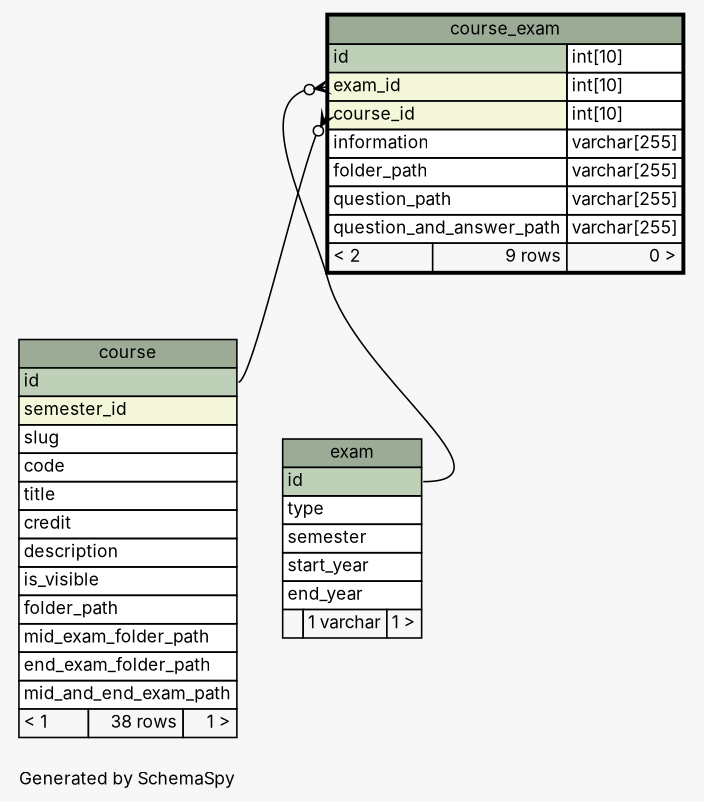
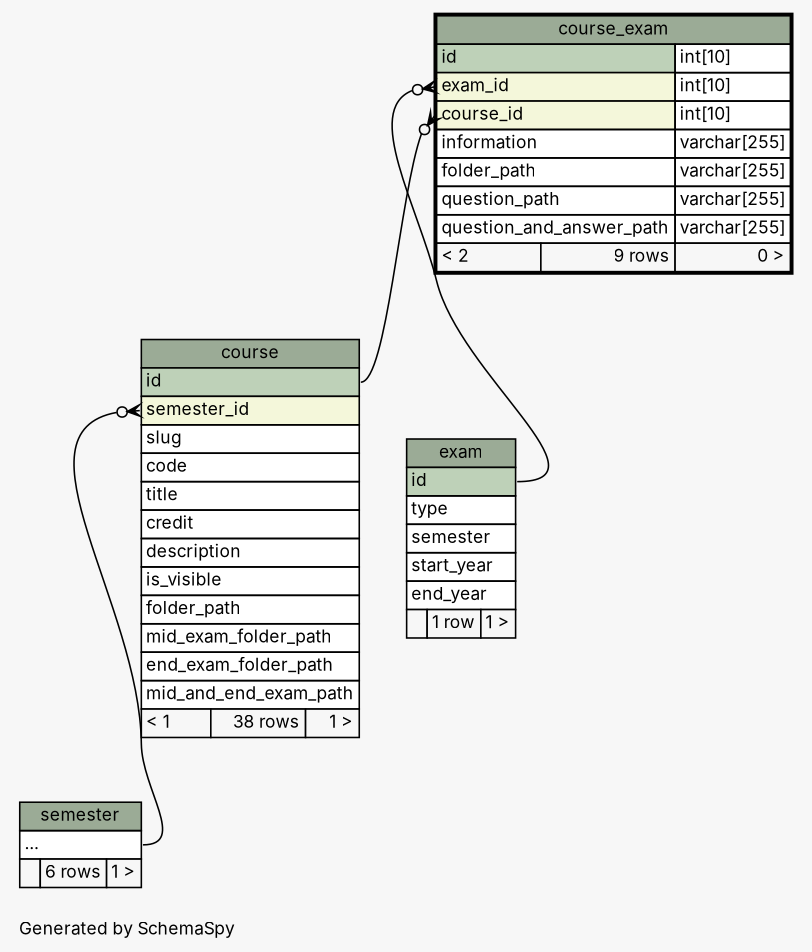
  digraph {
    bgcolor="#f7f7f7"
    fontname=Inter
    fontsize=11
    label="\nGenerated by SchemaSpy"
    labeljust=l
    nodesep=0.18
    rankdir=TB
    ranksep=0.46
    node [fontname=Inter fontsize=11 shape=plaintext]
    edge [arrowhead=none arrowsize=0.8 arrowtail=crowodot dir=back fontname=Inter headport="id:e"]
    n1 [label=<     <TABLE BORDER="0" CELLBORDER="1" CELLSPACING="0" BGCOLOR="#ffffff">       <TR><TD COLSPAN="3" BGCOLOR="#9bab96" ALIGN="CENTER">course</TD></TR>       <TR><TD PORT="id" COLSPAN="3" BGCOLOR="#bed1b8" ALIGN="LEFT">id</TD></TR>       <TR><TD PORT="semester_id" COLSPAN="3" BGCOLOR="#f4f7da" ALIGN="LEFT">semester_id</TD></TR>       <TR><TD PORT="slug" COLSPAN="3" ALIGN="LEFT">slug</TD></TR>       <TR><TD PORT="code" COLSPAN="3" ALIGN="LEFT">code</TD></TR>       <TR><TD PORT="title" COLSPAN="3" ALIGN="LEFT">title</TD></TR>       <TR><TD PORT="credit" COLSPAN="3" ALIGN="LEFT">credit</TD></TR>       <TR><TD PORT="description" COLSPAN="3" ALIGN="LEFT">description</TD></TR>       <TR><TD PORT="is_visible" COLSPAN="3" ALIGN="LEFT">is_visible</TD></TR>       <TR><TD PORT="folder_path" COLSPAN="3" ALIGN="LEFT">folder_path</TD></TR>       <TR><TD PORT="mid_exam_folder_path" COLSPAN="3" ALIGN="LEFT">mid_exam_folder_path</TD></TR>       <TR><TD PORT="end_exam_folder_path" COLSPAN="3" ALIGN="LEFT">end_exam_folder_path</TD></TR>       <TR><TD PORT="mid_and_end_exam_path" COLSPAN="3" ALIGN="LEFT">mid_and_end_exam_path</TD></TR>       <TR><TD ALIGN="LEFT" BGCOLOR="#f7f7f7">&lt; 1</TD><TD ALIGN="RIGHT" BGCOLOR="#f7f7f7">38 rows</TD><TD ALIGN="RIGHT" BGCOLOR="#f7f7f7">1 &gt;</TD></TR>     </TABLE>>]
+   n2 [label=<     <TABLE BORDER="0" CELLBORDER="1" CELLSPACING="0" BGCOLOR="#ffffff">       <TR><TD COLSPAN="3" BGCOLOR="#9bab96" ALIGN="CENTER">semester</TD></TR>       <TR><TD PORT="elipses" COLSPAN="3" ALIGN="LEFT">...</TD></TR>       <TR><TD ALIGN="LEFT" BGCOLOR="#f7f7f7">  </TD><TD ALIGN="RIGHT" BGCOLOR="#f7f7f7">6 rows</TD><TD ALIGN="RIGHT" BGCOLOR="#f7f7f7">1 &gt;</TD></TR>     </TABLE>>]
    n3 [label=<     <TABLE BORDER="2" CELLBORDER="1" CELLSPACING="0" BGCOLOR="#ffffff">       <TR><TD COLSPAN="3" BGCOLOR="#9bab96" ALIGN="CENTER">course_exam</TD></TR>       <TR><TD PORT="id" COLSPAN="2" BGCOLOR="#bed1b8" ALIGN="LEFT">id</TD><TD PORT="id.type" ALIGN="LEFT">int[10]</TD></TR>       <TR><TD PORT="exam_id" COLSPAN="2" BGCOLOR="#f4f7da" ALIGN="LEFT">exam_id</TD><TD PORT="exam_id.type" ALIGN="LEFT">int[10]</TD></TR>       <TR><TD PORT="course_id" COLSPAN="2" BGCOLOR="#f4f7da" ALIGN="LEFT">course_id</TD><TD PORT="course_id.type" ALIGN="LEFT">int[10]</TD></TR>       <TR><TD PORT="information" COLSPAN="2" ALIGN="LEFT">information</TD><TD PORT="information.type" ALIGN="LEFT">varchar[255]</TD></TR>       <TR><TD PORT="folder_path" COLSPAN="2" ALIGN="LEFT">folder_path</TD><TD PORT="folder_path.type" ALIGN="LEFT">varchar[255]</TD></TR>       <TR><TD PORT="question_path" COLSPAN="2" ALIGN="LEFT">question_path</TD><TD PORT="question_path.type" ALIGN="LEFT">varchar[255]</TD></TR>       <TR><TD PORT="question_and_answer_path" COLSPAN="2" ALIGN="LEFT">question_and_answer_path</TD><TD PORT="question_and_answer_path.type" ALIGN="LEFT">varchar[255]</TD></TR>       <TR><TD ALIGN="LEFT" BGCOLOR="#f7f7f7">&lt; 2</TD><TD ALIGN="RIGHT" BGCOLOR="#f7f7f7">9 rows</TD><TD ALIGN="RIGHT" BGCOLOR="#f7f7f7">0 &gt;</TD></TR>     </TABLE>>]
-   n4 [label=<     <TABLE BORDER="0" CELLBORDER="1" CELLSPACING="0" BGCOLOR="#ffffff">       <TR><TD COLSPAN="3" BGCOLOR="#9bab96" ALIGN="CENTER">exam</TD></TR>       <TR><TD PORT="id" COLSPAN="3" BGCOLOR="#bed1b8" ALIGN="LEFT">id</TD></TR>       <TR><TD PORT="type" COLSPAN="3" ALIGN="LEFT">type</TD></TR>       <TR><TD PORT="semester" COLSPAN="3" ALIGN="LEFT">semester</TD></TR>       <TR><TD PORT="start_year" COLSPAN="3" ALIGN="LEFT">start_year</TD></TR>       <TR><TD PORT="end_year" COLSPAN="3" ALIGN="LEFT">end_year</TD></TR>       <TR><TD ALIGN="LEFT" BGCOLOR="#f7f7f7">  </TD><TD ALIGN="RIGHT" BGCOLOR="#f7f7f7">1 varchar</TD><TD ALIGN="RIGHT" BGCOLOR="#f7f7f7">1 &gt;</TD></TR>     </TABLE>>]
+   n4 [label=<     <TABLE BORDER="0" CELLBORDER="1" CELLSPACING="0" BGCOLOR="#ffffff">       <TR><TD COLSPAN="3" BGCOLOR="#9bab96" ALIGN="CENTER">exam</TD></TR>       <TR><TD PORT="id" COLSPAN="3" BGCOLOR="#bed1b8" ALIGN="LEFT">id</TD></TR>       <TR><TD PORT="type" COLSPAN="3" ALIGN="LEFT">type</TD></TR>       <TR><TD PORT="semester" COLSPAN="3" ALIGN="LEFT">semester</TD></TR>       <TR><TD PORT="start_year" COLSPAN="3" ALIGN="LEFT">start_year</TD></TR>       <TR><TD PORT="end_year" COLSPAN="3" ALIGN="LEFT">end_year</TD></TR>       <TR><TD ALIGN="LEFT" BGCOLOR="#f7f7f7">  </TD><TD ALIGN="RIGHT" BGCOLOR="#f7f7f7">1 row</TD><TD ALIGN="RIGHT" BGCOLOR="#f7f7f7">1 &gt;</TD></TR>     </TABLE>>]
+   n1 -> n2 [headport="elipses:e" tailport="semester_id:w"]
    n3 -> n1 [tailport="course_id:w"]
    n3 -> n4 [tailport="exam_id:w"]
  }
